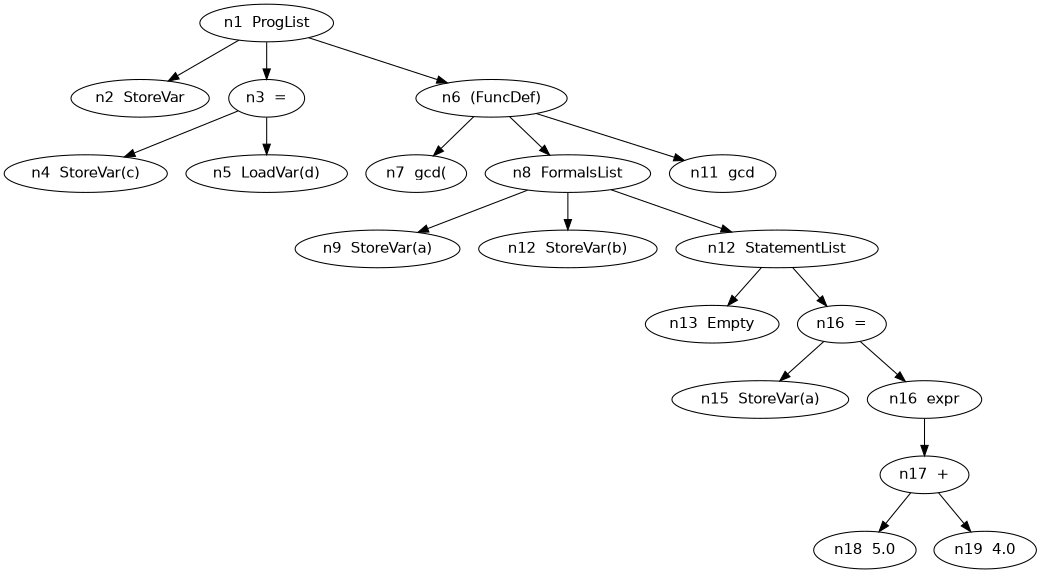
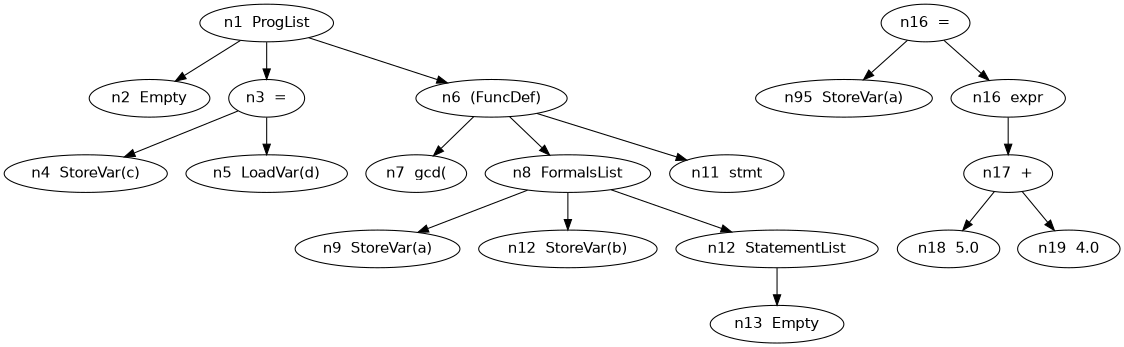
  digraph {
    fontname="DejaVu Sans"
    node [fontname="DejaVu Sans"]
    edge [fontname="DejaVu Sans"]
    n1 [label="n1  ProgList"]
-   n2 [label="n2  StoreVar"]
+   n2 [label="n2  Empty"]
    n3 [label="n3  ="]
    n4 [label="n6  (FuncDef)"]
    n5 [label="n4  StoreVar(c)"]
    n6 [label="n5  LoadVar(d)"]
    n7 [label="n7  gcd("]
    n8 [label="n8  FormalsList"]
-   n9 [label="n11  gcd"]
+   n9 [label="n11  stmt"]
    n10 [label="n9  StoreVar(a)"]
    n11 [label="n12  StoreVar(b)"]
    n12 [label="n12  StatementList"]
    n13 [label="n13  Empty"]
    n14 [label="n16  ="]
-   n15 [label="n15  StoreVar(a)"]
+   n15 [label="n95  StoreVar(a)"]
    n16 [label="n16  expr"]
    n17 [label="n17  +"]
    n18 [label="n18  5.0"]
    n19 [label="n19  4.0"]
    n1 -> n2
    n1 -> n3
    n1 -> n4
    n3 -> n5
    n3 -> n6
    n4 -> n7
    n4 -> n8
    n4 -> n9
    n8 -> n10
    n8 -> n11
    n8 -> n12
    n12 -> n13
-   n12 -> n14
    n14 -> n15
    n14 -> n16
    n16 -> n17
    n17 -> n18
    n17 -> n19
  }
